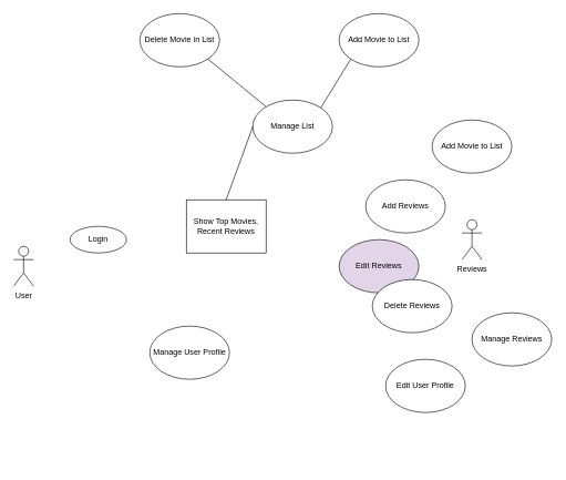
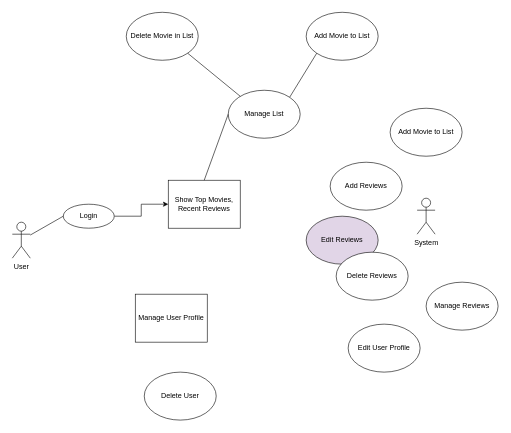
  <mxCell id="0" />
  <mxCell id="1" parent="0" />
  <mxCell id="2" value="User" style="shape=umlActor;verticalLabelPosition=bottom;verticalAlign=top;html=1;outlineConnect=0;" vertex="1" parent="1"><mxGeometry x="20" y="370" width="30" height="60" as="geometry" /></mxCell>
- <mxCell id="3" value="Reviews" style="shape=umlActor;verticalLabelPosition=bottom;verticalAlign=top;html=1;outlineConnect=0;" vertex="1" parent="1"><mxGeometry x="695" y="330" width="30" height="60" as="geometry" /></mxCell>
+ <mxCell id="3" value="System" style="shape=umlActor;verticalLabelPosition=bottom;verticalAlign=top;html=1;outlineConnect=0;" vertex="1" parent="1"><mxGeometry x="695" y="330" width="30" height="60" as="geometry" /></mxCell>
  <mxCell id="4" value="Manage List" style="ellipse;whiteSpace=wrap;html=1;" vertex="1" parent="1"><mxGeometry x="380" y="150" width="120" height="80" as="geometry" /></mxCell>
  <mxCell id="5" value="Manage Reviews" style="ellipse;whiteSpace=wrap;html=1;" vertex="1" parent="1"><mxGeometry x="710" y="470" width="120" height="80" as="geometry" /></mxCell>
- <mxCell id="6" value="Manage User Profile" style="ellipse;whiteSpace=wrap;html=1;" vertex="1" parent="1"><mxGeometry x="225" y="490" width="120" height="80" as="geometry" /></mxCell>
+ <mxCell id="6" value="Manage User Profile" style="whiteSpace=wrap;html=1;rounded=0;" vertex="1" parent="1"><mxGeometry x="225" y="490" width="120" height="80" as="geometry" /></mxCell>
  <mxCell id="7" value="Add Movie to List" style="ellipse;whiteSpace=wrap;html=1;" vertex="1" parent="1"><mxGeometry x="650" y="180" width="120" height="80" as="geometry" /></mxCell>
  <mxCell id="8" value="Delete Movie in List" style="ellipse;whiteSpace=wrap;html=1;" vertex="1" parent="1"><mxGeometry x="210" y="20" width="120" height="80" as="geometry" /></mxCell>
  <mxCell id="9" value="Add Reviews" style="ellipse;whiteSpace=wrap;html=1;" vertex="1" parent="1"><mxGeometry x="550" y="270" width="120" height="80" as="geometry" /></mxCell>
  <mxCell id="10" value="Edit Reviews" style="ellipse;whiteSpace=wrap;html=1;fillColor=#e1d5e7;" vertex="1" parent="1"><mxGeometry x="510" y="360" width="120" height="80" as="geometry" /></mxCell>
  <mxCell id="11" value="Delete Reviews" style="ellipse;whiteSpace=wrap;html=1;" vertex="1" parent="1"><mxGeometry x="560" y="420" width="120" height="80" as="geometry" /></mxCell>
  <mxCell id="12" value="Edit User Profile" style="ellipse;whiteSpace=wrap;html=1;" vertex="1" parent="1"><mxGeometry x="580" y="540" width="120" height="80" as="geometry" /></mxCell>
+ <mxCell id="13" value="Delete User" style="ellipse;whiteSpace=wrap;html=1;" vertex="1" parent="1"><mxGeometry x="240" y="620" width="120" height="80" as="geometry" /></mxCell>
+ <mxCell id="14" value="" style="edgeStyle=orthogonalEdgeStyle;rounded=0;orthogonalLoop=1;jettySize=auto;html=1;" edge="1" parent="1" source="15" target="17"><mxGeometry relative="1" as="geometry" /></mxCell>
  <mxCell id="15" value="Login" style="ellipse;whiteSpace=wrap;html=1;" vertex="1" parent="1"><mxGeometry x="105" y="340" width="85" height="40" as="geometry" /></mxCell>
+ <mxCell id="16" value="" style="endArrow=none;html=1;rounded=0;entryX=0;entryY=0.5;entryDx=0;entryDy=0;" edge="1" parent="1" source="2" target="15"><mxGeometry width="50" height="50" relative="1" as="geometry"><mxPoint x="310" y="420" as="sourcePoint" /><mxPoint x="360" y="370" as="targetPoint" /></mxGeometry></mxCell>
  <mxCell id="17" value="Show Top Movies, Recent Reviews" style="whiteSpace=wrap;html=1;rounded=0;" vertex="1" parent="1"><mxGeometry x="280" y="300" width="120" height="80" as="geometry" /></mxCell>
  <mxCell id="18" value="" style="endArrow=none;html=1;rounded=0;entryX=0;entryY=0.5;entryDx=0;entryDy=0;exitX=0.5;exitY=0;exitDx=0;exitDy=0;" edge="1" parent="1" source="17" target="4"><mxGeometry width="50" height="50" relative="1" as="geometry"><mxPoint x="490" y="330" as="sourcePoint" /><mxPoint x="540" y="280" as="targetPoint" /></mxGeometry></mxCell>
  <mxCell id="19" value="" style="endArrow=none;html=1;rounded=0;entryX=1;entryY=1;entryDx=0;entryDy=0;" edge="1" parent="1" target="8"><mxGeometry width="50" height="50" relative="1" as="geometry"><mxPoint x="400" y="160" as="sourcePoint" /><mxPoint x="510" y="160" as="targetPoint" /></mxGeometry></mxCell>
  <mxCell id="20" value="Add Movie to List" style="ellipse;whiteSpace=wrap;html=1;" vertex="1" parent="1"><mxGeometry x="510" y="20" width="120" height="80" as="geometry" /></mxCell>
  <mxCell id="21" value="" style="endArrow=none;html=1;rounded=0;entryX=0;entryY=1;entryDx=0;entryDy=0;exitX=1;exitY=0;exitDx=0;exitDy=0;" edge="1" parent="1" source="4" target="20"><mxGeometry width="50" height="50" relative="1" as="geometry"><mxPoint x="490" y="160" as="sourcePoint" /><mxPoint x="540" y="110" as="targetPoint" /></mxGeometry></mxCell>
